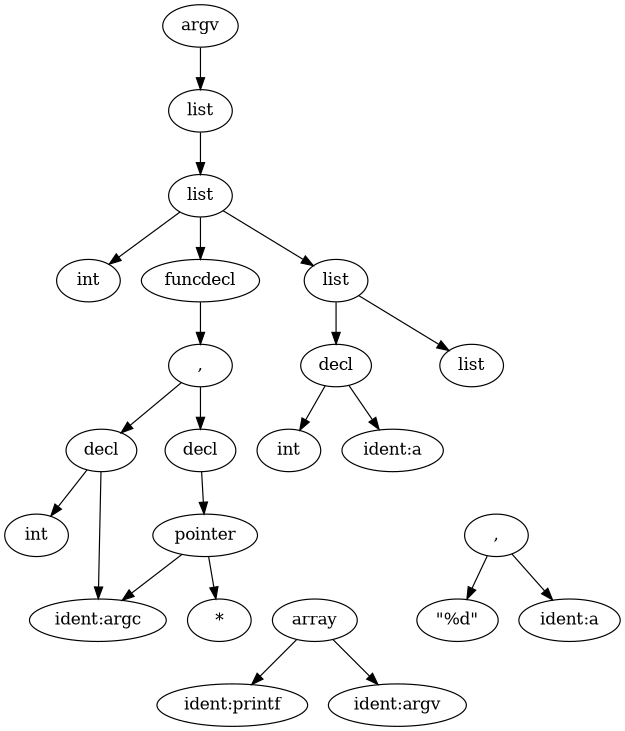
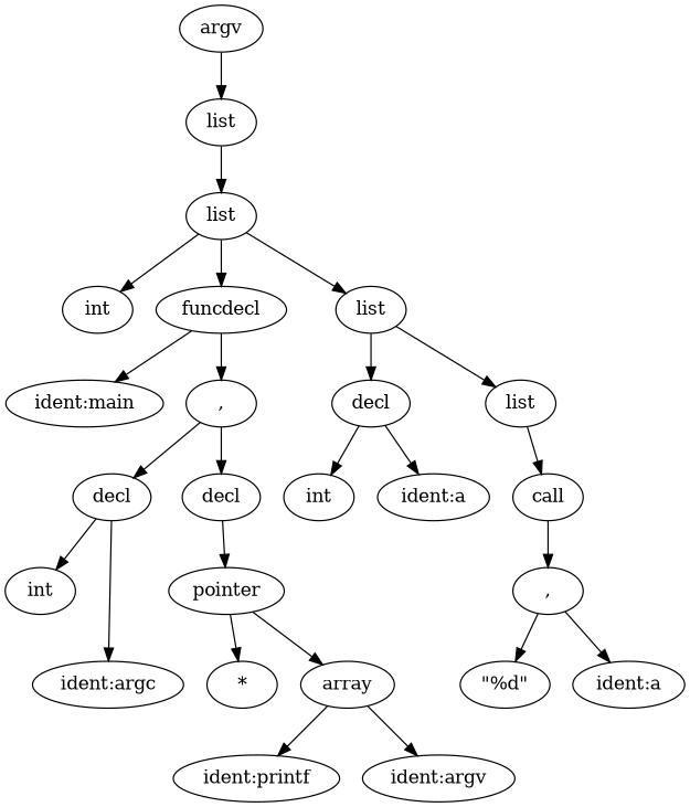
  digraph {
    fontname="DejaVu Serif"
    node [fontname="DejaVu Serif"]
    edge [fontname="DejaVu Serif"]
    n1 [label=argv]
    n2 [label=<list>]
    n3 [label=<list>]
    n4 [label=<int>]
    n5 [label=<funcdecl>]
    n6 [label=<list>]
+   n7 [label=<ident:main>]
    n8 [label=<,>]
    n9 [label=<decl>]
    n10 [label=<list>]
    n11 [label=<decl>]
    n12 [label=<decl>]
    n13 [label=<int>]
    n14 [label=<ident:a>]
+   n15 [label=<call>]
    n16 [label=<int>]
    n17 [label=<ident:argc>]
    n18 [label=<pointer>]
    n19 [label=<,>]
    n20 [label=<*>]
    n21 [label=<array>]
    n22 [label=<ident:printf>]
    n23 [label=<"%d">]
    n24 [label=<ident:a>]
    n25 [label=<ident:argv>]
    n1 -> n2
    n2 -> n3
    n3 -> n4
    n3 -> n5
    n3 -> n6
+   n5 -> n7
    n5 -> n8
    n6 -> n9
    n6 -> n10
    n8 -> n11
    n8 -> n12
    n9 -> n13
    n9 -> n14
+   n10 -> n15
    n11 -> n16
    n11 -> n17
    n12 -> n18
+   n15 -> n19
    n18 -> n20
-   n18 -> n17
+   n18 -> n21
    n19 -> n23
    n19 -> n24
    n21 -> n22
    n21 -> n25
  }
